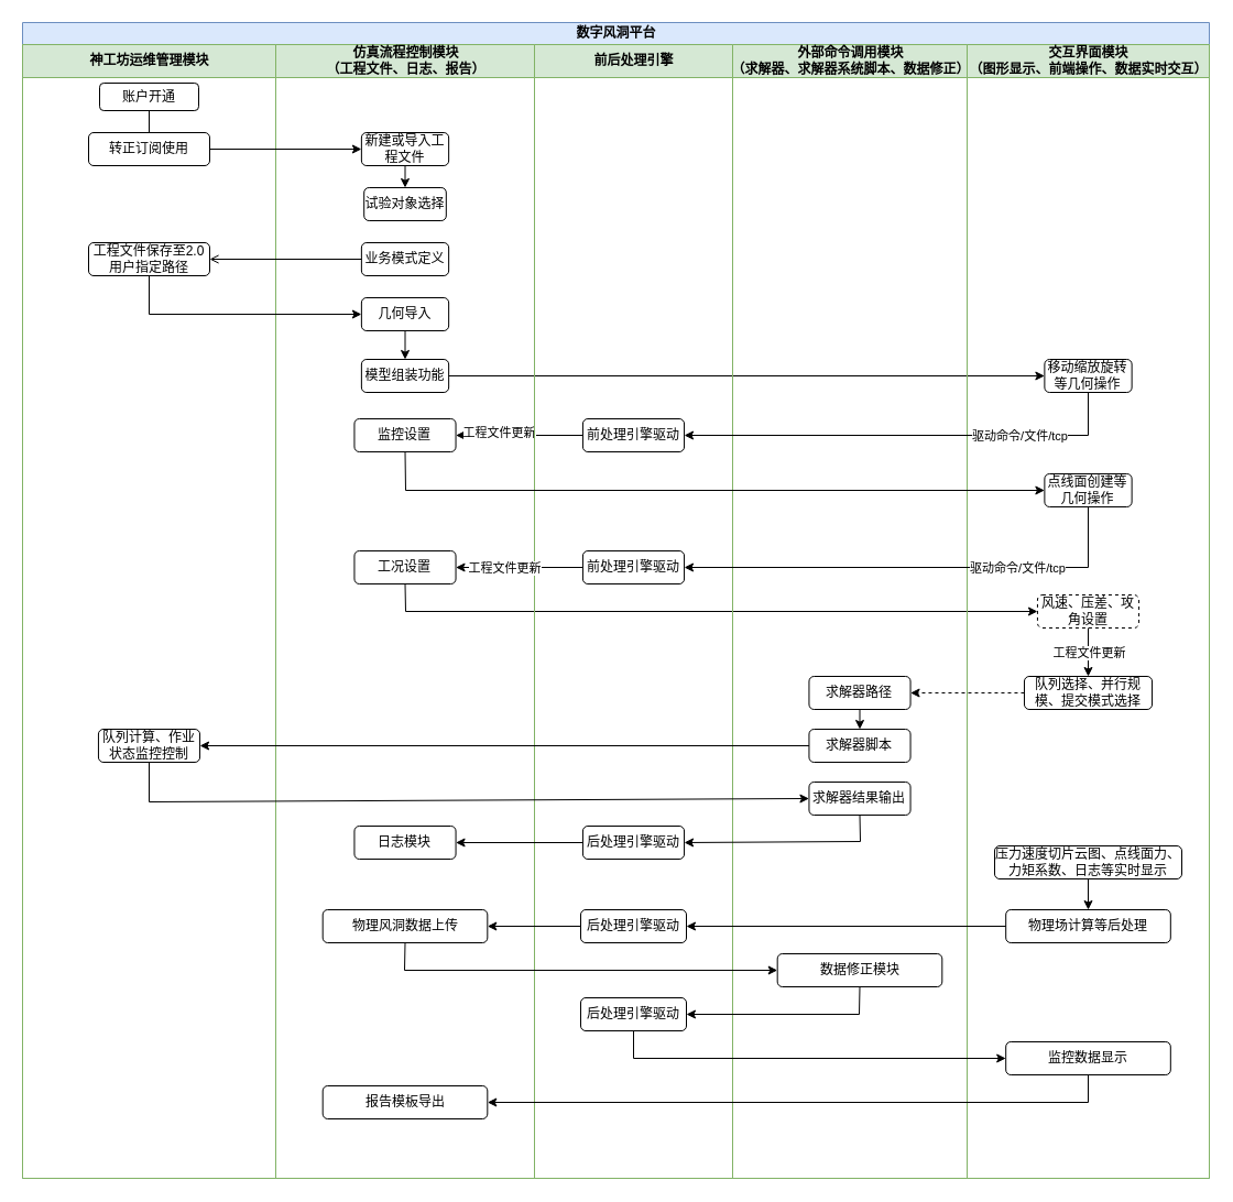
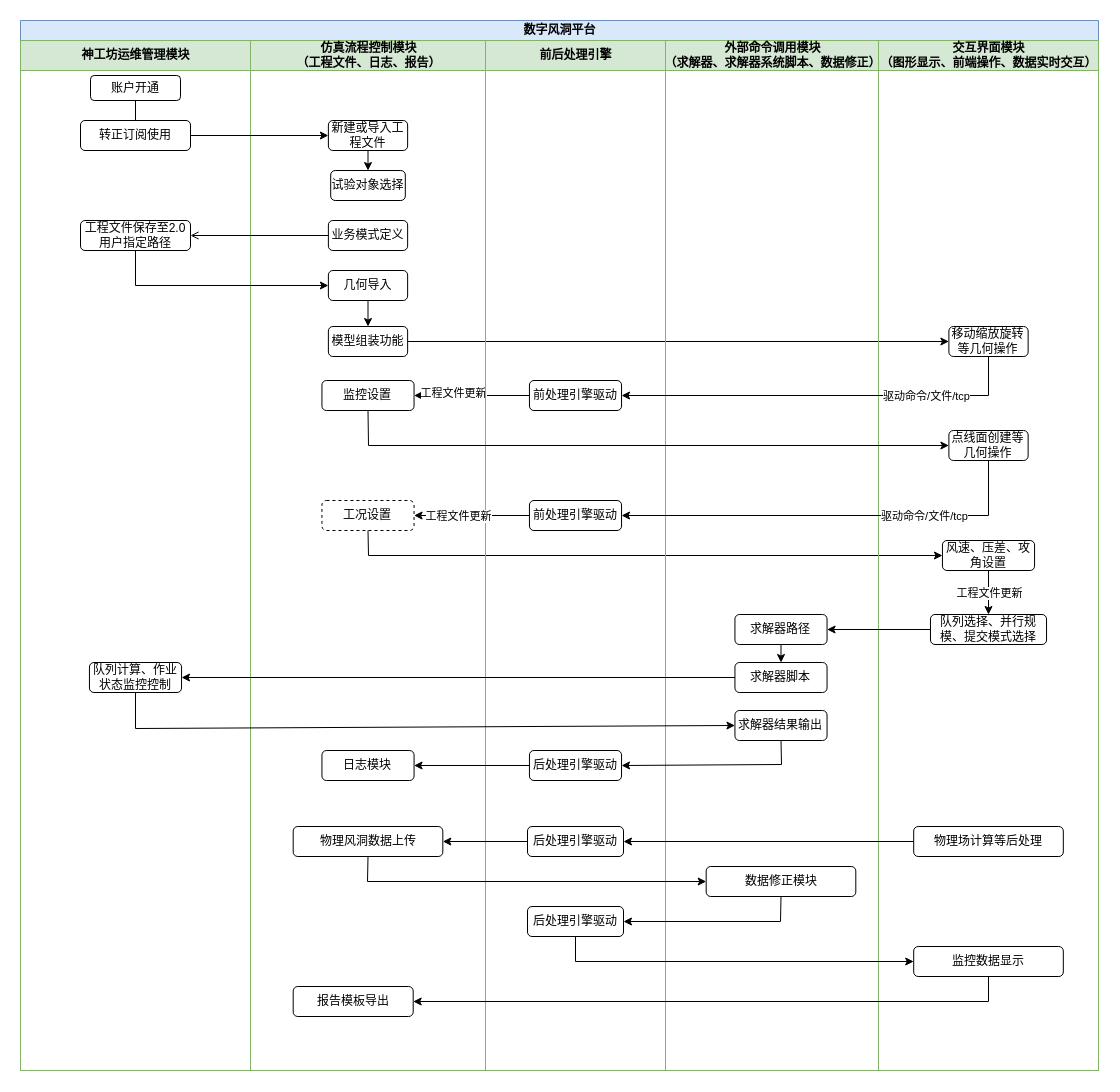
  <mxCell id="0" />
  <mxCell id="1" parent="0" />
  <mxCell id="2" value="数字风洞平台" style="swimlane;childLayout=stackLayout;resizeParent=1;resizeParentMax=0;startSize=20;html=1;fillColor=#dae8fc;strokeColor=#6c8ebf;" parent="1" vertex="1"><mxGeometry x="20" y="20" width="1078" height="1050" as="geometry"><mxRectangle x="220.0" y="360" width="60" height="30" as="alternateBounds" /></mxGeometry></mxCell>
  <mxCell id="3" value="神工坊运维管理模块" style="swimlane;startSize=30;html=1;fillColor=#d5e8d4;strokeColor=#82b366;" parent="2" vertex="1"><mxGeometry y="20" width="230" height="1030" as="geometry"><mxRectangle y="20" width="40" height="460" as="alternateBounds" /></mxGeometry></mxCell>
  <mxCell id="4" value="" style="edgeStyle=orthogonalEdgeStyle;rounded=0;orthogonalLoop=1;jettySize=auto;html=1;endArrow=none;" parent="3" source="5" target="6" edge="1"><mxGeometry relative="1" as="geometry" /></mxCell>
  <mxCell id="5" value="账户开通" style="rounded=1;whiteSpace=wrap;html=1;" parent="3" vertex="1"><mxGeometry x="70" y="35" width="90" height="25" as="geometry" /></mxCell>
  <mxCell id="6" value="转正订阅使用" style="whiteSpace=wrap;html=1;rounded=1;" parent="3" vertex="1"><mxGeometry x="60" y="80" width="110" height="30" as="geometry" /></mxCell>
  <mxCell id="7" value="工程文件保存至2.0用户指定路径" style="whiteSpace=wrap;html=1;rounded=1;" vertex="1" parent="3"><mxGeometry x="60" y="180" width="110" height="30" as="geometry" /></mxCell>
  <mxCell id="8" value="队列计算、作业状态监控控制" style="whiteSpace=wrap;html=1;rounded=1;" vertex="1" parent="3"><mxGeometry x="68.94" y="622" width="92.12" height="30" as="geometry" /></mxCell>
  <mxCell id="9" value="仿真流程控制模块&lt;br&gt;（工程文件、日志、报告）" style="swimlane;startSize=30;html=1;fillColor=#d5e8d4;strokeColor=#82b366;" parent="2" vertex="1"><mxGeometry x="230" y="20" width="235" height="1030" as="geometry"><mxRectangle x="150" y="20" width="40" height="660" as="alternateBounds" /></mxGeometry></mxCell>
  <mxCell id="10" value="新建或导入工程文件" style="whiteSpace=wrap;html=1;rounded=1;" parent="9" vertex="1"><mxGeometry x="77.88" y="80" width="79.25" height="30" as="geometry" /></mxCell>
  <mxCell id="11" value="试验对象选择" style="whiteSpace=wrap;html=1;rounded=1;" parent="9" vertex="1"><mxGeometry x="80.19" y="130" width="74.63" height="30" as="geometry" /></mxCell>
  <mxCell id="12" value="业务模式定义" style="whiteSpace=wrap;html=1;rounded=1;" parent="9" vertex="1"><mxGeometry x="77.88" y="180" width="79.25" height="30" as="geometry" /></mxCell>
  <mxCell id="13" value="模型组装&lt;span style=&quot;background-color: initial;&quot;&gt;功能&lt;/span&gt;" style="whiteSpace=wrap;html=1;rounded=1;" parent="9" vertex="1"><mxGeometry x="77.88" y="286" width="79.25" height="30" as="geometry" /></mxCell>
  <mxCell id="14" value="" style="endArrow=classic;html=1;rounded=0;exitX=0.5;exitY=1;exitDx=0;exitDy=0;entryX=0.5;entryY=0;entryDx=0;entryDy=0;" parent="9" source="10" target="11" edge="1"><mxGeometry width="50" height="50" relative="1" as="geometry"><mxPoint x="140.0" y="150" as="sourcePoint" /><mxPoint x="190.0" y="100" as="targetPoint" /></mxGeometry></mxCell>
  <mxCell id="15" value="几何导入" style="whiteSpace=wrap;html=1;rounded=1;" vertex="1" parent="9"><mxGeometry x="77.88" y="230" width="79.25" height="30" as="geometry" /></mxCell>
  <mxCell id="16" value="" style="endArrow=classic;html=1;rounded=0;exitX=0.5;exitY=1;exitDx=0;exitDy=0;entryX=0.5;entryY=0;entryDx=0;entryDy=0;" edge="1" parent="9" source="15" target="13"><mxGeometry width="50" height="50" relative="1" as="geometry"><mxPoint x="270" y="320" as="sourcePoint" /><mxPoint x="320" y="270" as="targetPoint" /></mxGeometry></mxCell>
- <mxCell id="17" value="工况设置" style="whiteSpace=wrap;html=1;rounded=1;" vertex="1" parent="9"><mxGeometry x="71.445" y="460" width="92.12" height="30" as="geometry" /></mxCell>
+ <mxCell id="17" value="工况设置" style="whiteSpace=wrap;html=1;rounded=1;dashed=1;" vertex="1" parent="9"><mxGeometry x="71.445" y="460" width="92.12" height="30" as="geometry" /></mxCell>
  <mxCell id="18" value="物理风洞数据上传" style="whiteSpace=wrap;html=1;rounded=1;" vertex="1" parent="9"><mxGeometry x="42.69" y="786" width="149.63" height="30" as="geometry" /></mxCell>
- <mxCell id="19" value="报告模板导出" style="whiteSpace=wrap;html=1;rounded=1;" vertex="1" parent="9"><mxGeometry x="42.69" y="946" width="149.63" height="30" as="geometry" /></mxCell>
+ <mxCell id="19" value="报告模板导出" style="whiteSpace=wrap;html=1;rounded=1;" vertex="1" parent="9"><mxGeometry x="42.69" y="946" width="120" height="30" as="geometry" /></mxCell>
  <mxCell id="20" value="" style="endArrow=classic;html=1;rounded=0;exitX=0;exitY=0.5;exitDx=0;exitDy=0;entryX=1;entryY=0.5;entryDx=0;entryDy=0;" edge="1" parent="9" source="29"><mxGeometry relative="1" as="geometry"><mxPoint x="275.0" y="355" as="sourcePoint" /><mxPoint x="163.56" y="355" as="targetPoint" /></mxGeometry></mxCell>
  <mxCell id="21" value="工程文件更新" style="edgeLabel;resizable=0;html=1;;align=center;verticalAlign=middle;" connectable="0" vertex="1" parent="20"><mxGeometry relative="1" as="geometry"><mxPoint x="-18" y="-3" as="offset" /></mxGeometry></mxCell>
  <mxCell id="22" value="" style="edgeStyle=orthogonalEdgeStyle;rounded=0;orthogonalLoop=1;jettySize=auto;html=1;" parent="2" source="6" target="10" edge="1"><mxGeometry relative="1" as="geometry" /></mxCell>
  <mxCell id="23" value="" style="endArrow=classic;html=1;rounded=0;exitX=1;exitY=0.5;exitDx=0;exitDy=0;entryX=0;entryY=0.5;entryDx=0;entryDy=0;" edge="1" parent="2" source="13" target="39"><mxGeometry width="50" height="50" relative="1" as="geometry"><mxPoint x="384" y="426" as="sourcePoint" /><mxPoint x="434" y="376" as="targetPoint" /></mxGeometry></mxCell>
  <mxCell id="24" value="" style="endArrow=open;html=1;rounded=0;exitX=0;exitY=0.5;exitDx=0;exitDy=0;entryX=1;entryY=0.5;entryDx=0;entryDy=0;" edge="1" parent="2" source="12" target="7"><mxGeometry width="50" height="50" relative="1" as="geometry"><mxPoint x="500" y="340" as="sourcePoint" /><mxPoint x="550" y="290" as="targetPoint" /></mxGeometry></mxCell>
  <mxCell id="25" value="" style="endArrow=classic;html=1;rounded=0;exitX=0.5;exitY=1;exitDx=0;exitDy=0;entryX=0;entryY=0.5;entryDx=0;entryDy=0;" edge="1" parent="2" source="7" target="15"><mxGeometry width="50" height="50" relative="1" as="geometry"><mxPoint x="500" y="340" as="sourcePoint" /><mxPoint x="550" y="290" as="targetPoint" /><Array as="points"><mxPoint x="115" y="265" /></Array></mxGeometry></mxCell>
  <mxCell id="26" value="" style="endArrow=classic;html=1;rounded=0;exitX=0.5;exitY=1;exitDx=0;exitDy=0;entryX=0;entryY=0.5;entryDx=0;entryDy=0;" edge="1" parent="2" source="17" target="41"><mxGeometry width="50" height="50" relative="1" as="geometry"><mxPoint x="490" y="490" as="sourcePoint" /><mxPoint x="540" y="440" as="targetPoint" /><Array as="points"><mxPoint x="348" y="535" /></Array></mxGeometry></mxCell>
  <mxCell id="27" value="前后处理引擎" style="swimlane;startSize=30;html=1;fillColor=#d5e8d4;strokeColor=#82b366;" parent="2" vertex="1"><mxGeometry x="465" y="20" width="180" height="1030" as="geometry" /></mxCell>
  <mxCell id="28" value="监控设置" style="whiteSpace=wrap;html=1;rounded=1;" vertex="1" parent="27"><mxGeometry x="-163.555" y="340" width="92.12" height="30" as="geometry" /></mxCell>
  <mxCell id="29" value="前处理引擎驱动" style="whiteSpace=wrap;html=1;rounded=1;" vertex="1" parent="27"><mxGeometry x="43.94" y="340" width="92.12" height="30" as="geometry" /></mxCell>
  <mxCell id="30" value="前处理引擎驱动" style="whiteSpace=wrap;html=1;rounded=1;" vertex="1" parent="27"><mxGeometry x="43.94" y="460" width="92.12" height="30" as="geometry" /></mxCell>
  <mxCell id="31" value="后处理引擎驱动" style="whiteSpace=wrap;html=1;rounded=1;" vertex="1" parent="27"><mxGeometry x="43.94" y="710" width="92.12" height="30" as="geometry" /></mxCell>
  <mxCell id="32" value="后处理引擎驱动" style="whiteSpace=wrap;html=1;rounded=1;" vertex="1" parent="27"><mxGeometry x="42.0" y="786" width="96" height="30" as="geometry" /></mxCell>
  <mxCell id="33" value="后处理引擎驱动" style="whiteSpace=wrap;html=1;rounded=1;" vertex="1" parent="27"><mxGeometry x="42.0" y="866" width="96" height="30" as="geometry" /></mxCell>
  <mxCell id="34" value="外部命令调用模块&lt;br&gt;（求解器、求解器系统脚本、数据修正）" style="swimlane;startSize=30;html=1;fillColor=#d5e8d4;strokeColor=#82b366;" parent="2" vertex="1"><mxGeometry x="645" y="20" width="213" height="1030" as="geometry" /></mxCell>
  <mxCell id="35" value="数据修正模块" style="whiteSpace=wrap;html=1;rounded=1;" vertex="1" parent="34"><mxGeometry x="40.685" y="826" width="149.63" height="30" as="geometry" /></mxCell>
  <mxCell id="36" value="求解器结果输出" style="whiteSpace=wrap;html=1;rounded=1;" vertex="1" parent="34"><mxGeometry x="69.44" y="670" width="92.12" height="30" as="geometry" /></mxCell>
  <mxCell id="37" value="求解器脚本" style="whiteSpace=wrap;html=1;rounded=1;" vertex="1" parent="34"><mxGeometry x="69.44" y="622" width="92.12" height="30" as="geometry" /></mxCell>
  <mxCell id="38" value="交互界面模块&lt;br&gt;（图形显示、前端操作、数据实时交互）" style="swimlane;startSize=30;html=1;fillColor=#d5e8d4;strokeColor=#82b366;" parent="2" vertex="1"><mxGeometry x="858" y="20" width="220" height="1030" as="geometry" /></mxCell>
  <mxCell id="39" value="移动缩放旋转等几何操作" style="whiteSpace=wrap;html=1;rounded=1;" vertex="1" parent="38"><mxGeometry x="70.38" y="286" width="79.25" height="30" as="geometry" /></mxCell>
  <mxCell id="40" value="点线面创建等几何操作" style="whiteSpace=wrap;html=1;rounded=1;" vertex="1" parent="38"><mxGeometry x="70.38" y="390" width="79.25" height="30" as="geometry" /></mxCell>
- <mxCell id="41" value="风速、压差、攻角设置" style="whiteSpace=wrap;html=1;rounded=1;dashed=1;" vertex="1" parent="38"><mxGeometry x="63.945" y="500" width="92.12" height="30" as="geometry" /></mxCell>
+ <mxCell id="41" value="风速、压差、攻角设置" style="whiteSpace=wrap;html=1;rounded=1;" vertex="1" parent="38"><mxGeometry x="63.945" y="500" width="92.12" height="30" as="geometry" /></mxCell>
  <mxCell id="42" value="物理场计算等后处理" style="whiteSpace=wrap;html=1;rounded=1;" vertex="1" parent="38"><mxGeometry x="35.19" y="786" width="149.63" height="30" as="geometry" /></mxCell>
- <mxCell id="43" value="" style="endArrow=classic;html=1;rounded=0;exitX=0.5;exitY=1;exitDx=0;exitDy=0;entryX=0.5;entryY=0;entryDx=0;entryDy=0;" edge="1" parent="38" source="49" target="42"><mxGeometry width="50" height="50" relative="1" as="geometry"><mxPoint x="290" y="820" as="sourcePoint" /><mxPoint x="340" y="770" as="targetPoint" /></mxGeometry></mxCell>
  <mxCell id="44" value="监控数据显示" style="whiteSpace=wrap;html=1;rounded=1;" vertex="1" parent="38"><mxGeometry x="35.19" y="906" width="149.63" height="30" as="geometry" /></mxCell>
  <mxCell id="45" value="求解器路径" style="whiteSpace=wrap;html=1;rounded=1;" vertex="1" parent="38"><mxGeometry x="-143.56" y="574" width="92.12" height="30" as="geometry" /></mxCell>
- <mxCell id="46" value="" style="endArrow=classic;html=1;rounded=0;exitX=0;exitY=0.5;exitDx=0;exitDy=0;entryX=1;entryY=0.5;entryDx=0;entryDy=0;dashed=1;" edge="1" parent="38" source="47" target="45"><mxGeometry width="50" height="50" relative="1" as="geometry"><mxPoint y="730" as="sourcePoint" /><mxPoint x="50" y="680" as="targetPoint" /></mxGeometry></mxCell>
+ <mxCell id="46" value="" style="endArrow=classic;html=1;rounded=0;exitX=0;exitY=0.5;exitDx=0;exitDy=0;entryX=1;entryY=0.5;entryDx=0;entryDy=0;" edge="1" parent="38" source="47" target="45"><mxGeometry width="50" height="50" relative="1" as="geometry"><mxPoint y="730" as="sourcePoint" /><mxPoint x="50" y="680" as="targetPoint" /></mxGeometry></mxCell>
  <mxCell id="47" value="队列选择、并行规模、提交模式选择" style="whiteSpace=wrap;html=1;rounded=1;" vertex="1" parent="38"><mxGeometry x="51.975" y="574" width="116.06" height="30" as="geometry" /></mxCell>
  <mxCell id="48" value="日志模块" style="whiteSpace=wrap;html=1;rounded=1;" vertex="1" parent="38"><mxGeometry x="-556.555" y="710" width="92.12" height="30" as="geometry" /></mxCell>
- <mxCell id="49" value="压力速度切片云图、点线面力、力矩系数、日志等实时显示" style="whiteSpace=wrap;html=1;rounded=1;" vertex="1" parent="38"><mxGeometry x="25.005" y="728" width="170" height="30" as="geometry" /></mxCell>
  <mxCell id="50" value="" style="endArrow=classic;html=1;rounded=0;exitX=0.5;exitY=1;exitDx=0;exitDy=0;entryX=0.5;entryY=0;entryDx=0;entryDy=0;" edge="1" parent="38" source="41" target="47"><mxGeometry relative="1" as="geometry"><mxPoint x="-282" y="490" as="sourcePoint" /><mxPoint x="-182" y="490" as="targetPoint" /></mxGeometry></mxCell>
  <mxCell id="51" value="工程文件更新" style="edgeLabel;resizable=0;html=1;;align=center;verticalAlign=middle;" connectable="0" vertex="1" parent="50"><mxGeometry relative="1" as="geometry" /></mxCell>
  <mxCell id="52" value="" style="endArrow=classic;html=1;rounded=0;exitX=0;exitY=0.5;exitDx=0;exitDy=0;entryX=1;entryY=0.5;entryDx=0;entryDy=0;" edge="1" parent="2" source="32" target="18"><mxGeometry width="50" height="50" relative="1" as="geometry"><mxPoint x="530" y="860" as="sourcePoint" /><mxPoint x="580" y="810" as="targetPoint" /></mxGeometry></mxCell>
  <mxCell id="53" value="" style="endArrow=classic;html=1;rounded=0;exitX=0;exitY=0.5;exitDx=0;exitDy=0;entryX=1;entryY=0.5;entryDx=0;entryDy=0;" edge="1" parent="2" source="42" target="32"><mxGeometry width="50" height="50" relative="1" as="geometry"><mxPoint x="758" y="816" as="sourcePoint" /><mxPoint x="620" y="816" as="targetPoint" /></mxGeometry></mxCell>
  <mxCell id="54" value="" style="endArrow=classic;html=1;rounded=0;exitX=0.5;exitY=1;exitDx=0;exitDy=0;entryX=0;entryY=0.5;entryDx=0;entryDy=0;" edge="1" parent="2" source="18" target="35"><mxGeometry width="50" height="50" relative="1" as="geometry"><mxPoint x="480" y="546" as="sourcePoint" /><mxPoint x="530" y="496" as="targetPoint" /><Array as="points"><mxPoint x="347" y="861" /></Array></mxGeometry></mxCell>
  <mxCell id="55" value="" style="endArrow=classic;html=1;rounded=0;exitX=0.5;exitY=1;exitDx=0;exitDy=0;entryX=1;entryY=0.5;entryDx=0;entryDy=0;" edge="1" parent="2" source="35" target="33"><mxGeometry width="50" height="50" relative="1" as="geometry"><mxPoint x="520" y="706" as="sourcePoint" /><mxPoint x="570" y="656" as="targetPoint" /><Array as="points"><mxPoint x="760" y="901" /></Array></mxGeometry></mxCell>
  <mxCell id="56" value="" style="endArrow=classic;html=1;rounded=0;exitX=0.5;exitY=1;exitDx=0;exitDy=0;entryX=0;entryY=0.5;entryDx=0;entryDy=0;" edge="1" parent="2" source="33" target="44"><mxGeometry width="50" height="50" relative="1" as="geometry"><mxPoint x="520" y="706" as="sourcePoint" /><mxPoint x="570" y="656" as="targetPoint" /><Array as="points"><mxPoint x="555" y="941" /></Array></mxGeometry></mxCell>
  <mxCell id="57" value="" style="endArrow=classic;html=1;rounded=0;entryX=1;entryY=0.5;entryDx=0;entryDy=0;exitX=0.5;exitY=1;exitDx=0;exitDy=0;" edge="1" parent="2" source="44" target="19"><mxGeometry width="50" height="50" relative="1" as="geometry"><mxPoint x="977" y="960" as="sourcePoint" /><mxPoint x="570" y="906" as="targetPoint" /><Array as="points"><mxPoint x="968" y="981" /></Array></mxGeometry></mxCell>
  <mxCell id="58" value="" style="endArrow=classic;html=1;rounded=0;exitX=0.5;exitY=1;exitDx=0;exitDy=0;entryX=1;entryY=0.5;entryDx=0;entryDy=0;" edge="1" parent="2" source="39" target="29"><mxGeometry relative="1" as="geometry"><mxPoint x="552" y="480" as="sourcePoint" /><mxPoint x="652" y="480" as="targetPoint" /><Array as="points"><mxPoint x="968" y="375" /></Array></mxGeometry></mxCell>
  <mxCell id="59" value="驱动命令/文件/tcp" style="edgeLabel;resizable=0;html=1;;align=center;verticalAlign=middle;" connectable="0" vertex="1" parent="58"><mxGeometry relative="1" as="geometry"><mxPoint x="101" as="offset" /></mxGeometry></mxCell>
  <mxCell id="60" value="" style="endArrow=classic;html=1;rounded=0;exitX=0.5;exitY=1;exitDx=0;exitDy=0;entryX=0;entryY=0.5;entryDx=0;entryDy=0;" edge="1" parent="2" source="28" target="40"><mxGeometry width="50" height="50" relative="1" as="geometry"><mxPoint x="576" y="506" as="sourcePoint" /><mxPoint x="626" y="456" as="targetPoint" /><Array as="points"><mxPoint x="348" y="425" /></Array></mxGeometry></mxCell>
  <mxCell id="61" value="" style="endArrow=classic;html=1;rounded=0;exitX=0;exitY=0.5;exitDx=0;exitDy=0;entryX=1;entryY=0.5;entryDx=0;entryDy=0;" edge="1" parent="2" source="30" target="17"><mxGeometry relative="1" as="geometry"><mxPoint x="558" y="426" as="sourcePoint" /><mxPoint x="658" y="426" as="targetPoint" /></mxGeometry></mxCell>
  <mxCell id="62" value="工程文件更新" style="edgeLabel;resizable=0;html=1;;align=center;verticalAlign=middle;" connectable="0" vertex="1" parent="61"><mxGeometry relative="1" as="geometry"><mxPoint x="-13" as="offset" /></mxGeometry></mxCell>
  <mxCell id="63" value="&lt;span style=&quot;color: rgba(0, 0, 0, 0); font-family: monospace; font-size: 0px; text-align: start; background-color: rgb(251, 251, 251);&quot;&gt;%3CmxGraphModel%3E%3Croot%3E%3CmxCell%20id%3D%220%22%2F%3E%3CmxCell%20id%3D%221%22%20parent%3D%220%22%2F%3E%3CmxCell%20id%3D%222%22%20value%3D%22%E5%B7%A5%E7%A8%8B%E6%96%87%E4%BB%B6%E6%9B%B4%E6%96%B0%22%20style%3D%22edgeLabel%3Bhtml%3D1%3Balign%3Dcenter%3BverticalAlign%3Dmiddle%3Bresizable%3D0%3Bpoints%3D%5B%5D%3B%22%20vertex%3D%221%22%20connectable%3D%220%22%20parent%3D%221%22%3E%3CmxGeometry%20x%3D%22750.267%22%20y%3D%22491.796%22%20as%3D%22geometry%22%2F%3E%3C%2FmxCell%3E%3C%2Froot%3E%3C%2FmxGraphModel%3E&lt;/span&gt;" style="edgeLabel;html=1;align=center;verticalAlign=middle;resizable=0;points=[];" vertex="1" connectable="0" parent="61"><mxGeometry x="-0.074" y="2" relative="1" as="geometry"><mxPoint as="offset" /></mxGeometry></mxCell>
  <mxCell id="64" value="" style="endArrow=classic;html=1;rounded=0;exitX=0.5;exitY=1;exitDx=0;exitDy=0;entryX=1;entryY=0.5;entryDx=0;entryDy=0;" edge="1" parent="2" source="36" target="31"><mxGeometry width="50" height="50" relative="1" as="geometry"><mxPoint x="742.5" y="733" as="sourcePoint" /><mxPoint x="520" y="519" as="targetPoint" /><Array as="points"><mxPoint x="761" y="744" /></Array></mxGeometry></mxCell>
  <mxCell id="65" value="" style="endArrow=classic;html=1;rounded=0;entryX=0;entryY=0.5;entryDx=0;entryDy=0;exitX=0.5;exitY=1;exitDx=0;exitDy=0;" edge="1" parent="2" source="8" target="36"><mxGeometry width="50" height="50" relative="1" as="geometry"><mxPoint x="134" y="678" as="sourcePoint" /><mxPoint x="705.44" y="706" as="targetPoint" /><Array as="points"><mxPoint x="115" y="708" /></Array></mxGeometry></mxCell>
  <mxCell id="66" value="" style="endArrow=classic;html=1;rounded=0;exitX=0.5;exitY=1;exitDx=0;exitDy=0;entryX=0.5;entryY=0;entryDx=0;entryDy=0;" edge="1" parent="2" source="45" target="37"><mxGeometry width="50" height="50" relative="1" as="geometry"><mxPoint x="582" y="788" as="sourcePoint" /><mxPoint x="632" y="738" as="targetPoint" /></mxGeometry></mxCell>
  <mxCell id="67" value="" style="endArrow=classic;html=1;rounded=0;exitX=0;exitY=0.5;exitDx=0;exitDy=0;" edge="1" parent="2" source="37" target="8"><mxGeometry width="50" height="50" relative="1" as="geometry"><mxPoint x="582" y="788" as="sourcePoint" /><mxPoint x="632" y="738" as="targetPoint" /></mxGeometry></mxCell>
  <mxCell id="68" value="" style="endArrow=classic;html=1;rounded=0;exitX=0;exitY=0.5;exitDx=0;exitDy=0;entryX=1;entryY=0.5;entryDx=0;entryDy=0;" edge="1" parent="2" source="31" target="48"><mxGeometry width="50" height="50" relative="1" as="geometry"><mxPoint x="568" y="526" as="sourcePoint" /><mxPoint x="618" y="476" as="targetPoint" /></mxGeometry></mxCell>
  <mxCell id="69" value="" style="endArrow=classic;html=1;rounded=0;exitX=0.5;exitY=1;exitDx=0;exitDy=0;entryX=1;entryY=0.5;entryDx=0;entryDy=0;" edge="1" parent="2" source="40" target="30"><mxGeometry relative="1" as="geometry"><mxPoint x="952.06" y="456" as="sourcePoint" /><mxPoint x="618" y="495" as="targetPoint" /><Array as="points"><mxPoint x="968" y="495" /></Array></mxGeometry></mxCell>
  <mxCell id="70" value="驱动命令/文件/tcp" style="edgeLabel;resizable=0;html=1;;align=center;verticalAlign=middle;" connectable="0" vertex="1" parent="69"><mxGeometry relative="1" as="geometry"><mxPoint x="91" as="offset" /></mxGeometry></mxCell>
